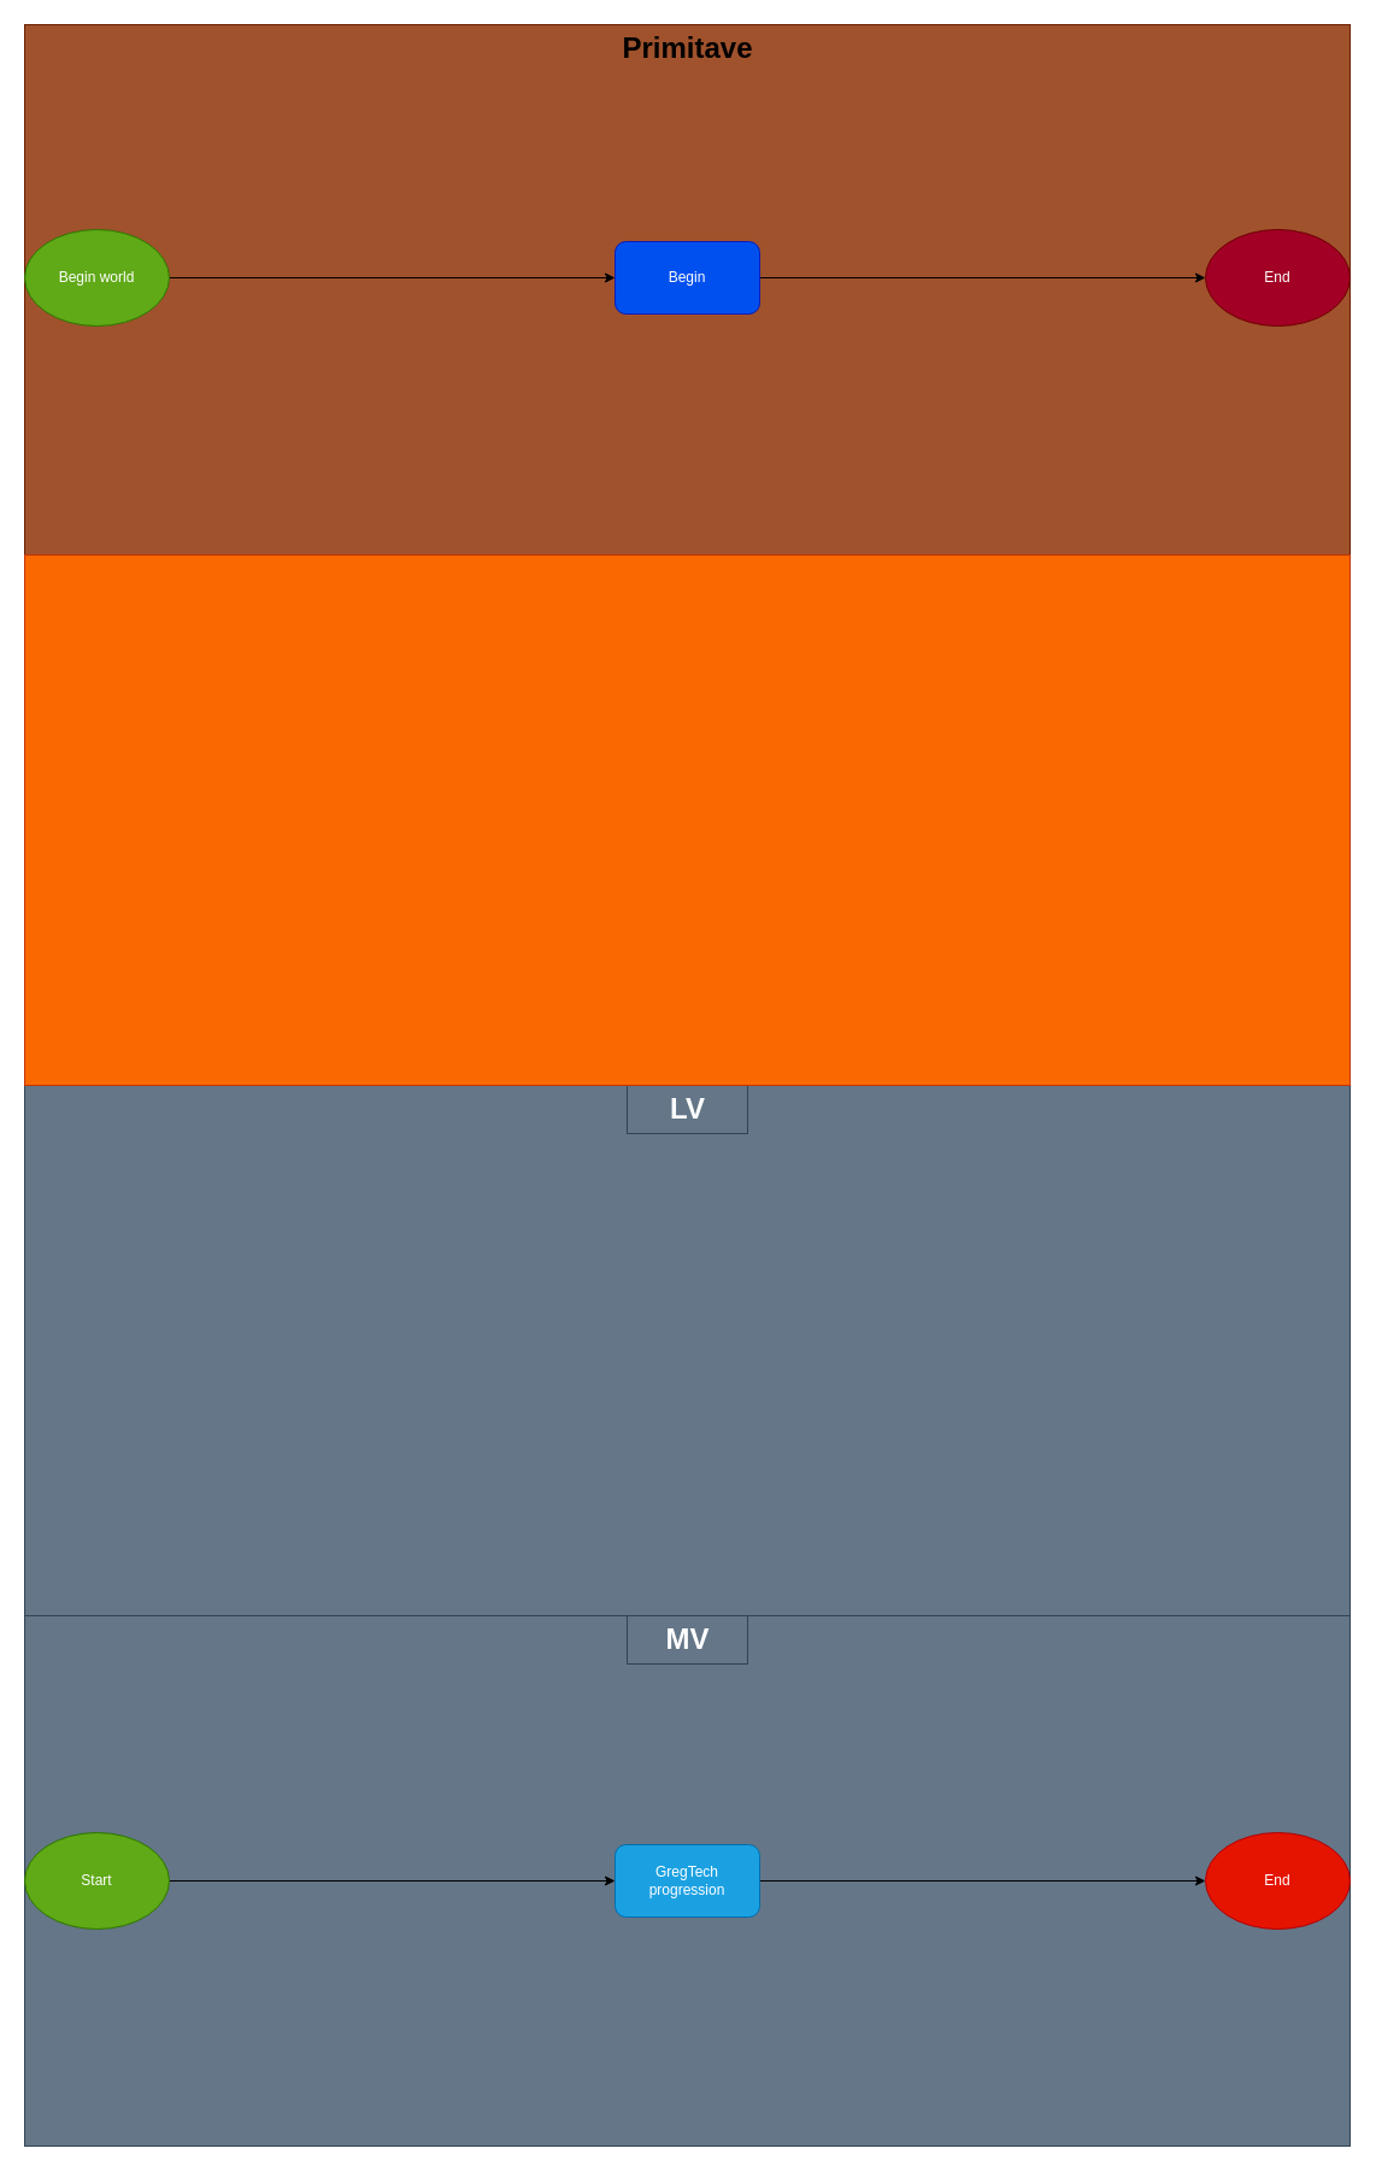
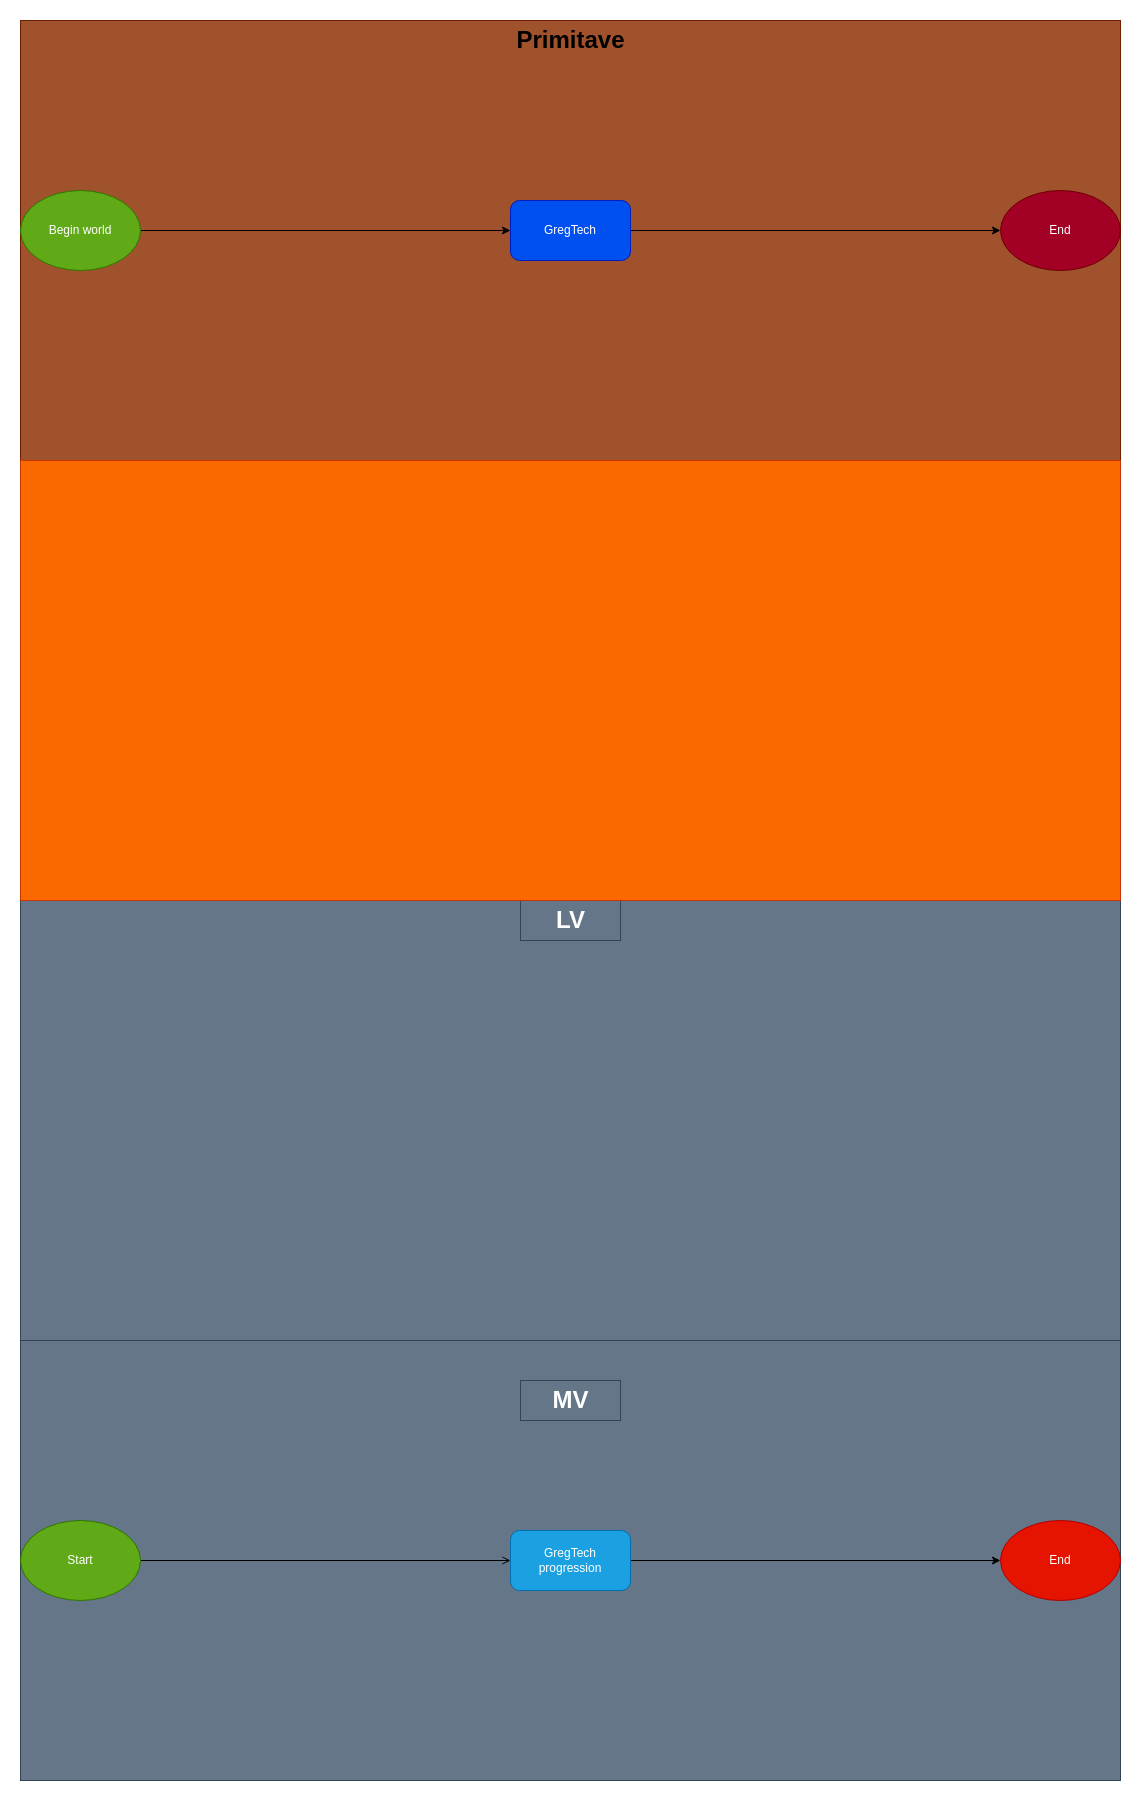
  <mxCell id="0" />
  <mxCell id="1" parent="0" />
  <mxCell id="2" value="" style="group" vertex="1" connectable="0" parent="1"><mxGeometry width="1100" height="440" as="geometry" x="20" y="20" /></mxCell>
  <mxCell id="3" value="" style="rounded=0;whiteSpace=wrap;html=1;fillColor=#a0522d;fontColor=#ffffff;strokeColor=#6D1F00;" parent="2" vertex="1"><mxGeometry width="1100" height="440" as="geometry" /></mxCell>
  <mxCell id="4" value="Primitave" style="text;strokeColor=none;fillColor=none;html=1;fontSize=24;fontStyle=1;verticalAlign=middle;align=center;" parent="2" vertex="1"><mxGeometry x="500" width="100" height="40" as="geometry" /></mxCell>
  <mxCell id="5" value="" style="group" vertex="1" connectable="0" parent="1"><mxGeometry y="1340" width="1100" height="440" as="geometry" x="20" /></mxCell>
  <mxCell id="6" value="" style="rounded=0;whiteSpace=wrap;html=1;fillColor=#647687;strokeColor=#314354;fontColor=#ffffff;" parent="5" vertex="1"><mxGeometry width="1100" height="440" as="geometry" /></mxCell>
- <mxCell id="7" value="MV" style="text;strokeColor=#314354;fillColor=#647687;html=1;fontSize=24;fontStyle=1;verticalAlign=middle;align=center;fontColor=#ffffff;" parent="5" vertex="1"><mxGeometry x="500" width="100" height="40" as="geometry" /></mxCell>
+ <mxCell id="7" value="MV" style="text;strokeColor=#314354;fillColor=#647687;html=1;fontSize=24;fontStyle=1;verticalAlign=middle;align=center;fontColor=#ffffff;" parent="5" vertex="1"><mxGeometry x="500" y="40" width="100" height="40" as="geometry" /></mxCell>
  <mxCell id="8" style="edgeStyle=none;html=1;entryX=0;entryY=0.5;entryDx=0;entryDy=0;" parent="1" source="9" target="11" edge="1"><mxGeometry relative="1" as="geometry" /></mxCell>
  <mxCell id="9" value="Begin world" style="ellipse;whiteSpace=wrap;html=1;fillColor=#60a917;fontColor=#ffffff;strokeColor=#2D7600;" parent="1" vertex="1"><mxGeometry y="190" width="120" height="80" as="geometry" x="20" /></mxCell>
  <mxCell id="10" style="edgeStyle=none;html=1;" parent="1" source="11" target="12" edge="1"><mxGeometry relative="1" as="geometry" /></mxCell>
- <mxCell id="11" value="Begin" style="rounded=1;whiteSpace=wrap;html=1;fillColor=#0050ef;fontColor=#ffffff;strokeColor=#001DBC;" parent="1" vertex="1"><mxGeometry x="510" y="200" width="120" height="60" as="geometry" /></mxCell>
+ <mxCell id="11" value="GregTech" style="rounded=1;whiteSpace=wrap;html=1;fillColor=#0050ef;fontColor=#ffffff;strokeColor=#001DBC;" parent="1" vertex="1"><mxGeometry x="510" y="200" width="120" height="60" as="geometry" /></mxCell>
  <mxCell id="12" value="End" style="ellipse;whiteSpace=wrap;html=1;fillColor=#a20025;fontColor=#ffffff;strokeColor=#6F0000;" parent="1" vertex="1"><mxGeometry x="1000" y="190" width="120" height="80" as="geometry" /></mxCell>
- <mxCell id="13" style="edgeStyle=none;html=1;" parent="1" source="14" target="16" edge="1"><mxGeometry relative="1" as="geometry" /></mxCell>
+ <mxCell id="13" style="edgeStyle=none;html=1;endArrow=open;" parent="1" source="14" target="16" edge="1"><mxGeometry relative="1" as="geometry" /></mxCell>
  <mxCell id="14" value="Start" style="ellipse;whiteSpace=wrap;html=1;fillColor=#60a917;fontColor=#ffffff;strokeColor=#2D7600;" parent="1" vertex="1"><mxGeometry y="1520" width="120" height="80" as="geometry" x="20" /></mxCell>
  <mxCell id="15" style="edgeStyle=none;html=1;entryX=0;entryY=0.5;entryDx=0;entryDy=0;" parent="1" source="16" target="17" edge="1"><mxGeometry relative="1" as="geometry" /></mxCell>
  <mxCell id="16" value="GregTech progression" style="rounded=1;whiteSpace=wrap;html=1;fillColor=#1ba1e2;fontColor=#ffffff;strokeColor=#006EAF;" parent="1" vertex="1"><mxGeometry x="510" y="1530" width="120" height="60" as="geometry" /></mxCell>
  <mxCell id="17" value="End" style="ellipse;whiteSpace=wrap;html=1;fillColor=#e51400;fontColor=#ffffff;strokeColor=#B20000;" parent="1" vertex="1"><mxGeometry x="1000" y="1520" width="120" height="80" as="geometry" /></mxCell>
  <mxCell id="18" value="" style="group" vertex="1" connectable="0" parent="1"><mxGeometry y="900" width="1100" height="440" as="geometry" x="20" /></mxCell>
  <mxCell id="19" value="" style="rounded=0;whiteSpace=wrap;html=1;fillColor=#647687;strokeColor=#314354;fontColor=#ffffff;" parent="18" vertex="1"><mxGeometry width="1100" height="440" as="geometry" /></mxCell>
  <mxCell id="20" value="LV" style="text;strokeColor=#314354;fillColor=#647687;html=1;fontSize=24;fontStyle=1;verticalAlign=middle;align=center;fontColor=#ffffff;" parent="18" vertex="1"><mxGeometry x="500" width="100" height="40" as="geometry" /></mxCell>
  <mxCell id="21" value="" style="group" vertex="1" connectable="0" parent="1"><mxGeometry y="460" width="1100" height="440" as="geometry" x="20" /></mxCell>
  <mxCell id="22" value="" style="rounded=0;whiteSpace=wrap;html=1;fillColor=#fa6800;fontColor=#000000;strokeColor=#C73500;" parent="21" vertex="1"><mxGeometry width="1100" height="440" as="geometry" /></mxCell>
